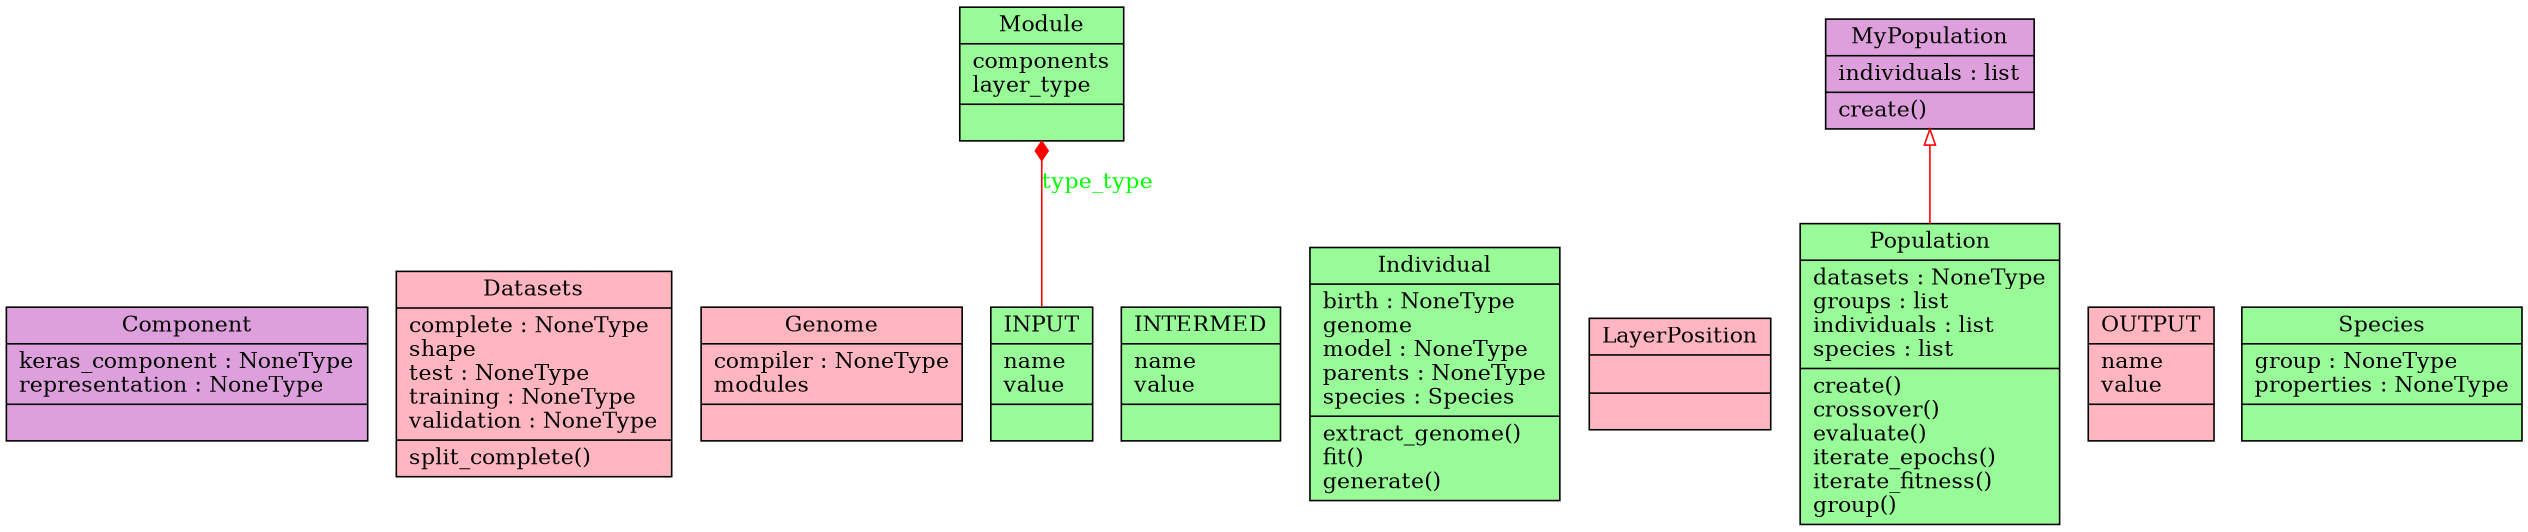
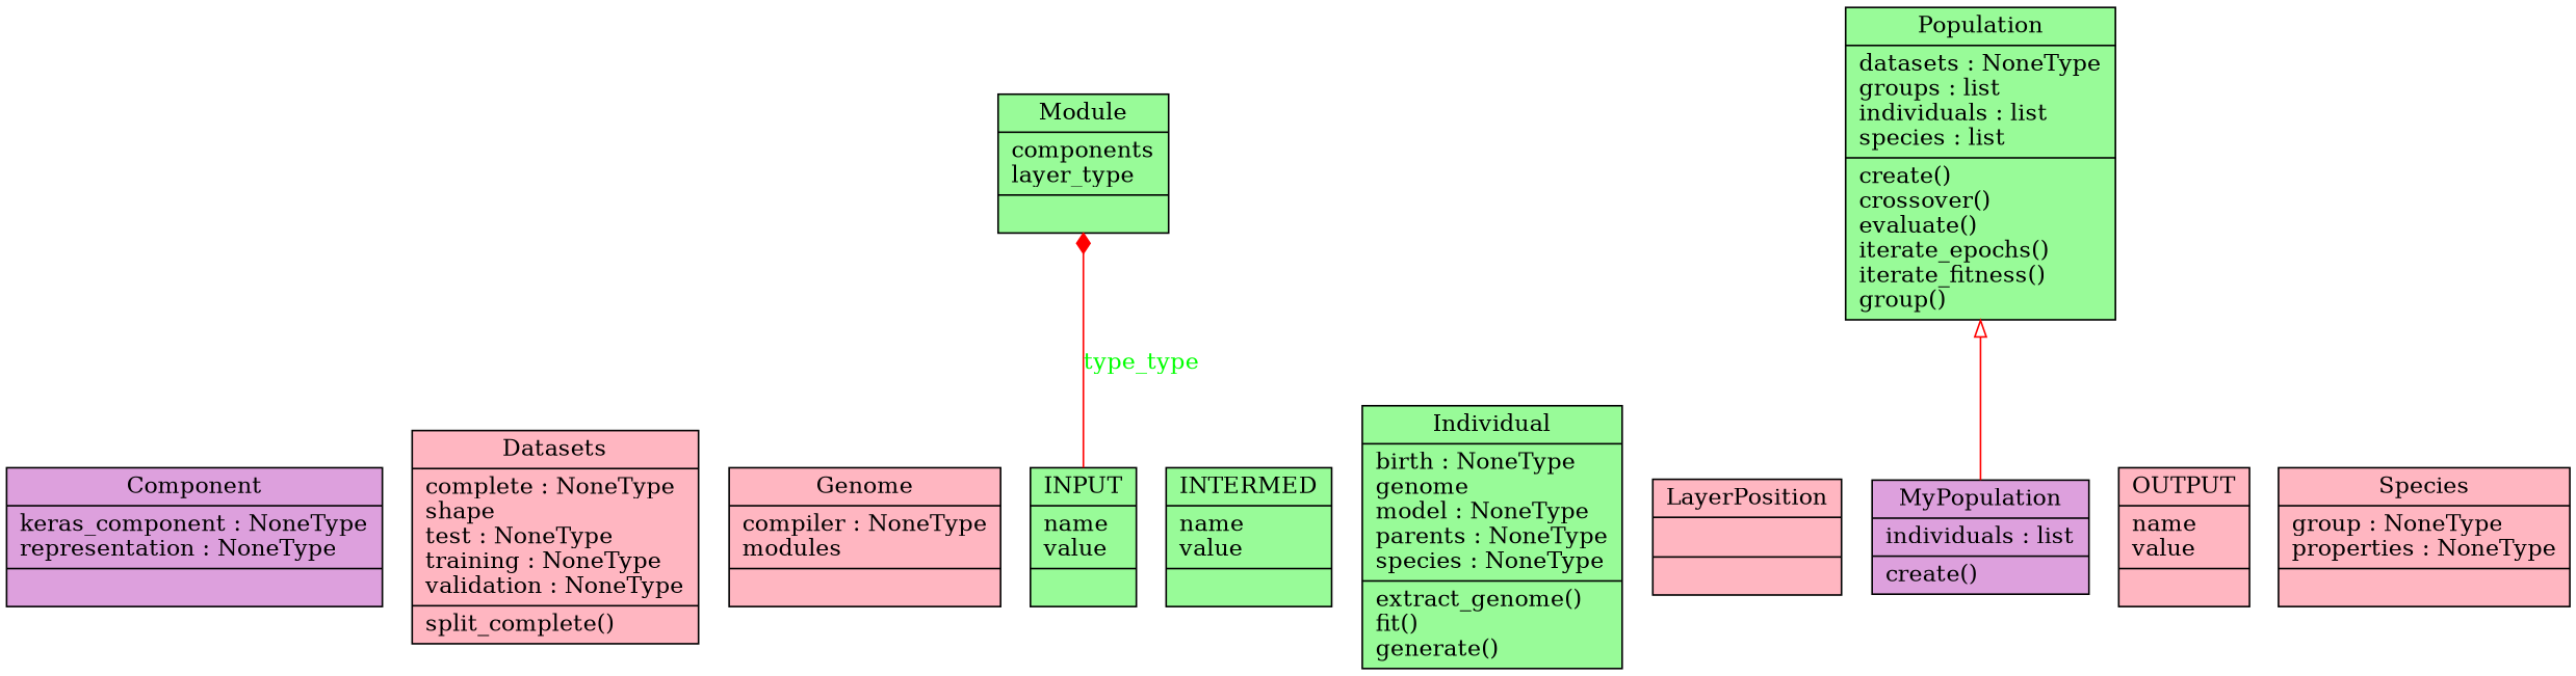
  digraph {
    rankdir=BT
    node [fillcolor=palegreen shape=record style=filled]
    edge [arrowtail=none color=red]
    n1 [fillcolor=plum label="{Component|keras_component : NoneType\lrepresentation : NoneType\l|}"]
    n2 [fillcolor=lightpink label="{Datasets|complete : NoneType\lshape\ltest : NoneType\ltraining : NoneType\lvalidation : NoneType\l|split_complete()\l}"]
    n3 [fillcolor=lightpink label="{Genome|compiler : NoneType\lmodules\l|}"]
    n4 [label="{INPUT|name\lvalue\l|}"]
    n5 [label="{Module|components\llayer_type\l|}"]
    n6 [label="{INTERMED|name\lvalue\l|}"]
-   n7 [label="{Individual|birth : NoneType\lgenome\lmodel : NoneType\lparents : NoneType\lspecies : Species\l|extract_genome()\lfit()\lgenerate()\l}"]
+   n7 [label="{Individual|birth : NoneType\lgenome\lmodel : NoneType\lparents : NoneType\lspecies : NoneType\l|extract_genome()\lfit()\lgenerate()\l}"]
    n8 [fillcolor=lightpink label="{LayerPosition|\l|}"]
    n9 [fillcolor=plum label="{MyPopulation|individuals : list\l|create()\l}"]
    n10 [label="{Population|datasets : NoneType\lgroups : list\lindividuals : list\lspecies : list\l|create()\lcrossover()\levaluate()\literate_epochs()\literate_fitness()\lgroup()\l}"]
    n11 [fillcolor=lightpink label="{OUTPUT|name\lvalue\l|}"]
-   n12 [label="{Species|group : NoneType\lproperties : NoneType\l|}"]
+   n12 [fillcolor=lightpink label="{Species|group : NoneType\lproperties : NoneType\l|}"]
    n4 -> n5 [arrowhead=diamond fontcolor=green label=type_type style=solid]
-   n10 -> n9 [arrowhead=empty]
+   n9 -> n10 [arrowhead=empty]
  }
